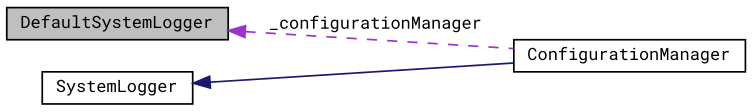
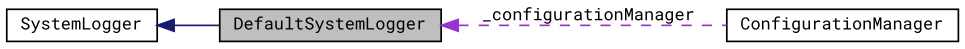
  digraph {
    fontname="Roboto Mono"
    rankdir=LR
    node [color=black fillcolor=white fontname="Roboto Mono" fontsize=10 shape=record style=filled]
    edge [dir=back fontname="Roboto Mono" fontsize=10 labelfontname=Helvetica labelfontsize=10]
    n1 [fillcolor=grey75 fontcolor=black height=0.2 label=DefaultSystemLogger width=0.4]
    n2 [height=0.2 label=ConfigurationManager width=0.4]
    n3 [height=0.2 label=SystemLogger width=0.4]
    n1 -> n2 [color=darkorchid3 label=" _configurationManager" style=dashed]
-   n3 -> n2 [color=midnightblue style=solid]
+   n3 -> n1 [color=midnightblue style=solid]
  }
